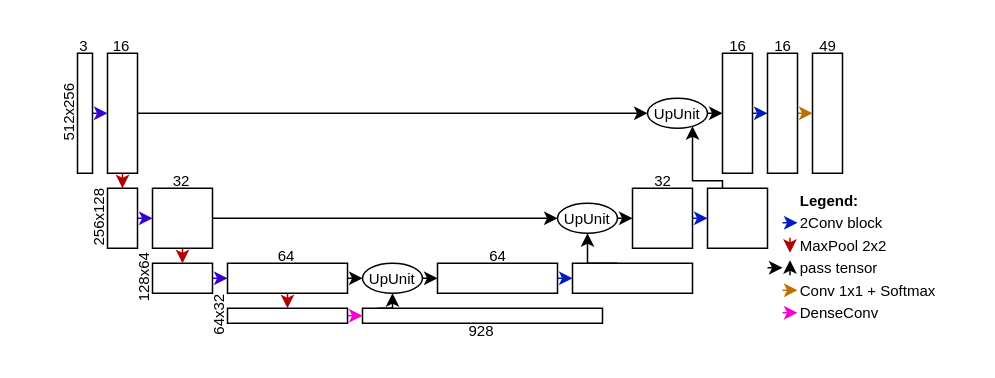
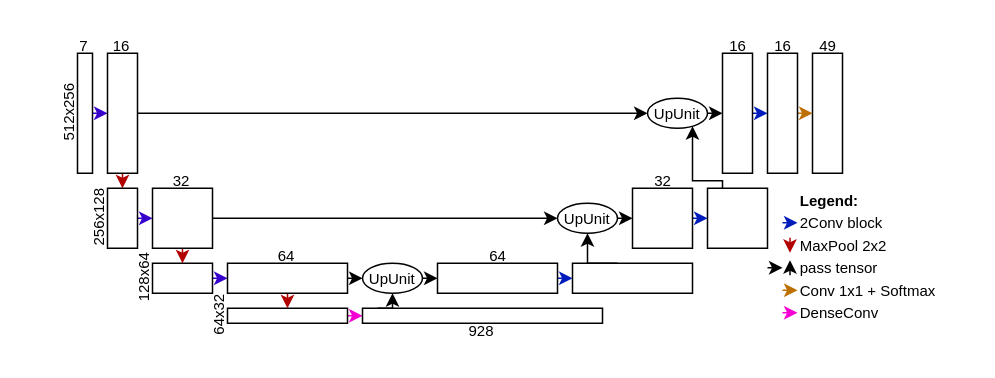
  <mxCell id="0" />
  <mxCell id="1" parent="0" />
  <mxCell id="2" style="edgeStyle=orthogonalEdgeStyle;rounded=0;orthogonalLoop=1;jettySize=auto;html=1;exitX=1;exitY=0.5;exitDx=0;exitDy=0;entryX=0;entryY=0.5;entryDx=0;entryDy=0;fillColor=#6a00ff;strokeColor=#3700CC;" parent="1" source="3" target="6" edge="1"><mxGeometry relative="1" as="geometry" /></mxCell>
  <mxCell id="3" value="" style="rounded=0;whiteSpace=wrap;html=1;" parent="1" vertex="1"><mxGeometry x="51" y="35" width="10" height="80" as="geometry" /></mxCell>
  <mxCell id="4" style="edgeStyle=orthogonalEdgeStyle;rounded=0;orthogonalLoop=1;jettySize=auto;html=1;exitX=0.5;exitY=1;exitDx=0;exitDy=0;entryX=0.5;entryY=0;entryDx=0;entryDy=0;fillColor=#e51400;strokeColor=#B20000;" parent="1" source="6" target="8" edge="1"><mxGeometry relative="1" as="geometry" /></mxCell>
  <mxCell id="5" style="edgeStyle=orthogonalEdgeStyle;rounded=0;orthogonalLoop=1;jettySize=auto;html=1;exitX=1;exitY=0.5;exitDx=0;exitDy=0;entryX=0;entryY=0.5;entryDx=0;entryDy=0;strokeColor=#000000;" parent="1" source="6" target="44" edge="1"><mxGeometry relative="1" as="geometry" /></mxCell>
  <mxCell id="6" value="" style="rounded=0;whiteSpace=wrap;html=1;" parent="1" vertex="1"><mxGeometry x="71" y="35" width="20" height="80" as="geometry" /></mxCell>
  <mxCell id="7" style="edgeStyle=orthogonalEdgeStyle;rounded=0;orthogonalLoop=1;jettySize=auto;html=1;exitX=1;exitY=0.5;exitDx=0;exitDy=0;entryX=0;entryY=0.5;entryDx=0;entryDy=0;fillColor=#6a00ff;strokeColor=#3700CC;" parent="1" source="8" target="16" edge="1"><mxGeometry relative="1" as="geometry" /></mxCell>
  <mxCell id="8" value="" style="rounded=0;whiteSpace=wrap;html=1;" parent="1" vertex="1"><mxGeometry x="71" y="125" width="20" height="40" as="geometry" /></mxCell>
  <mxCell id="9" style="edgeStyle=orthogonalEdgeStyle;rounded=0;orthogonalLoop=1;jettySize=auto;html=1;exitX=1;exitY=0.5;exitDx=0;exitDy=0;entryX=0;entryY=0.5;entryDx=0;entryDy=0;fillColor=#6a00ff;strokeColor=#3700CC;" parent="1" source="10" target="19" edge="1"><mxGeometry relative="1" as="geometry" /></mxCell>
  <mxCell id="10" value="" style="rounded=0;whiteSpace=wrap;html=1;" parent="1" vertex="1"><mxGeometry x="101" y="175" width="40" height="20" as="geometry" /></mxCell>
  <mxCell id="11" style="edgeStyle=orthogonalEdgeStyle;rounded=0;orthogonalLoop=1;jettySize=auto;html=1;exitX=1;exitY=0.5;exitDx=0;exitDy=0;entryX=0;entryY=0.5;entryDx=0;entryDy=0;fillColor=#6a00ff;strokeColor=#F500D4;" parent="1" source="12" target="21" edge="1"><mxGeometry relative="1" as="geometry" /></mxCell>
  <mxCell id="12" value="" style="rounded=0;whiteSpace=wrap;html=1;" parent="1" vertex="1"><mxGeometry x="151" y="205" width="80" height="10" as="geometry" /></mxCell>
  <mxCell id="13" value="" style="rounded=0;whiteSpace=wrap;html=1;" parent="1" vertex="1"><mxGeometry x="541" y="35" width="20" height="80" as="geometry" /></mxCell>
  <mxCell id="14" style="edgeStyle=orthogonalEdgeStyle;rounded=0;orthogonalLoop=1;jettySize=auto;html=1;exitX=0.5;exitY=1;exitDx=0;exitDy=0;entryX=0.5;entryY=0;entryDx=0;entryDy=0;fillColor=#e51400;strokeColor=#B20000;" parent="1" source="16" target="10" edge="1"><mxGeometry relative="1" as="geometry"><mxPoint x="121" y="170" as="sourcePoint" /></mxGeometry></mxCell>
  <mxCell id="15" style="edgeStyle=orthogonalEdgeStyle;rounded=0;orthogonalLoop=1;jettySize=auto;html=1;exitX=1;exitY=0.5;exitDx=0;exitDy=0;strokeColor=#000000;" parent="1" source="16" target="42" edge="1"><mxGeometry relative="1" as="geometry" /></mxCell>
  <mxCell id="16" value="" style="rounded=0;whiteSpace=wrap;html=1;" parent="1" vertex="1"><mxGeometry x="101" y="125" width="40" height="40" as="geometry" /></mxCell>
  <mxCell id="17" style="edgeStyle=orthogonalEdgeStyle;rounded=0;orthogonalLoop=1;jettySize=auto;html=1;exitX=0.5;exitY=1;exitDx=0;exitDy=0;entryX=0.5;entryY=0;entryDx=0;entryDy=0;fillColor=#e51400;strokeColor=#B20000;" parent="1" source="19" target="12" edge="1"><mxGeometry relative="1" as="geometry" /></mxCell>
  <mxCell id="18" style="edgeStyle=orthogonalEdgeStyle;rounded=0;orthogonalLoop=1;jettySize=auto;html=1;exitX=1;exitY=0.5;exitDx=0;exitDy=0;entryX=0;entryY=0.5;entryDx=0;entryDy=0;" parent="1" source="19" target="40" edge="1"><mxGeometry relative="1" as="geometry" /></mxCell>
  <mxCell id="19" value="" style="rounded=0;whiteSpace=wrap;html=1;" parent="1" vertex="1"><mxGeometry x="151" y="175" width="80" height="20" as="geometry" /></mxCell>
  <mxCell id="20" style="edgeStyle=orthogonalEdgeStyle;rounded=0;orthogonalLoop=1;jettySize=auto;html=1;exitX=0.25;exitY=0;exitDx=0;exitDy=0;entryX=0.5;entryY=1;entryDx=0;entryDy=0;strokeColor=#000000;" parent="1" target="40" edge="1"><mxGeometry relative="1" as="geometry"><mxPoint x="251" y="205" as="sourcePoint" /></mxGeometry></mxCell>
  <mxCell id="21" value="" style="rounded=0;whiteSpace=wrap;html=1;" parent="1" vertex="1"><mxGeometry x="241" y="205" width="160" height="10" as="geometry" /></mxCell>
  <mxCell id="22" style="edgeStyle=orthogonalEdgeStyle;rounded=0;orthogonalLoop=1;jettySize=auto;html=1;exitX=1;exitY=0.5;exitDx=0;exitDy=0;entryX=0;entryY=0.5;entryDx=0;entryDy=0;fillColor=#f0a30a;strokeColor=#BD7000;" parent="1" source="23" target="13" edge="1"><mxGeometry relative="1" as="geometry" /></mxCell>
  <mxCell id="23" value="" style="rounded=0;whiteSpace=wrap;html=1;" parent="1" vertex="1"><mxGeometry x="511" y="35" width="20" height="80" as="geometry" /></mxCell>
  <mxCell id="24" value="" style="endArrow=classic;html=1;fontSize=10;fillColor=#0050ef;strokeColor=#001DBC;" parent="1" edge="1"><mxGeometry width="50" height="50" relative="1" as="geometry"><mxPoint x="521" y="148" as="sourcePoint" /><mxPoint x="531" y="148" as="targetPoint" /></mxGeometry></mxCell>
  <mxCell id="25" value="" style="endArrow=classic;html=1;fontSize=10;fillColor=#e51400;strokeColor=#B20000;" parent="1" edge="1"><mxGeometry width="50" height="50" relative="1" as="geometry"><mxPoint x="526" y="158" as="sourcePoint" /><mxPoint x="526" y="168" as="targetPoint" /><Array as="points"><mxPoint x="526" y="158" /></Array></mxGeometry></mxCell>
  <mxCell id="26" value="" style="endArrow=classic;html=1;fontSize=10;fillColor=#60a917;" parent="1" edge="1"><mxGeometry width="50" height="50" relative="1" as="geometry"><mxPoint x="526" y="183" as="sourcePoint" /><mxPoint x="526" y="173" as="targetPoint" /><Array as="points" /></mxGeometry></mxCell>
  <mxCell id="27" value="" style="endArrow=classic;html=1;fontSize=10;fillColor=#f0a30a;strokeColor=#BD7000;" parent="1" edge="1"><mxGeometry width="50" height="50" relative="1" as="geometry"><mxPoint x="521" y="193" as="sourcePoint" /><mxPoint x="531" y="193" as="targetPoint" /></mxGeometry></mxCell>
  <mxCell id="28" value="" style="endArrow=classic;html=1;fontSize=10;fillColor=#60a917;" parent="1" edge="1"><mxGeometry width="50" height="50" relative="1" as="geometry"><mxPoint x="511" y="178" as="sourcePoint" /><mxPoint x="521" y="178" as="targetPoint" /><Array as="points"><mxPoint x="511" y="178" /></Array></mxGeometry></mxCell>
  <mxCell id="29" style="edgeStyle=orthogonalEdgeStyle;rounded=0;orthogonalLoop=1;jettySize=auto;html=1;exitX=1;exitY=0.5;exitDx=0;exitDy=0;entryX=0;entryY=0.5;entryDx=0;entryDy=0;strokeColor=#001DBC;fillColor=#0050ef;" parent="1" source="30" target="32" edge="1"><mxGeometry relative="1" as="geometry" /></mxCell>
  <mxCell id="30" value="" style="rounded=0;whiteSpace=wrap;html=1;" parent="1" vertex="1"><mxGeometry x="291" y="175" width="80" height="20" as="geometry" /></mxCell>
  <mxCell id="31" style="edgeStyle=orthogonalEdgeStyle;rounded=0;orthogonalLoop=1;jettySize=auto;html=1;exitX=0.25;exitY=0;exitDx=0;exitDy=0;entryX=0.5;entryY=1;entryDx=0;entryDy=0;strokeColor=#000000;" parent="1" target="42" edge="1"><mxGeometry relative="1" as="geometry"><mxPoint x="411" y="175" as="sourcePoint" /></mxGeometry></mxCell>
  <mxCell id="32" value="" style="rounded=0;whiteSpace=wrap;html=1;" parent="1" vertex="1"><mxGeometry x="381" y="175" width="80" height="20" as="geometry" /></mxCell>
  <mxCell id="33" style="edgeStyle=orthogonalEdgeStyle;rounded=0;orthogonalLoop=1;jettySize=auto;html=1;exitX=1;exitY=0.5;exitDx=0;exitDy=0;entryX=0;entryY=0.5;entryDx=0;entryDy=0;strokeColor=#001DBC;fillColor=#0050ef;" parent="1" source="34" target="38" edge="1"><mxGeometry relative="1" as="geometry" /></mxCell>
  <mxCell id="34" value="" style="rounded=0;whiteSpace=wrap;html=1;" parent="1" vertex="1"><mxGeometry x="421" y="125" width="40" height="40" as="geometry" /></mxCell>
  <mxCell id="35" style="edgeStyle=orthogonalEdgeStyle;rounded=0;orthogonalLoop=1;jettySize=auto;html=1;exitX=1;exitY=0.5;exitDx=0;exitDy=0;entryX=0;entryY=0.5;entryDx=0;entryDy=0;strokeColor=#001DBC;fillColor=#0050ef;" parent="1" source="36" target="23" edge="1"><mxGeometry relative="1" as="geometry" /></mxCell>
  <mxCell id="36" value="" style="rounded=0;whiteSpace=wrap;html=1;" parent="1" vertex="1"><mxGeometry x="481" y="35" width="20" height="80" as="geometry" /></mxCell>
  <mxCell id="37" style="edgeStyle=orthogonalEdgeStyle;rounded=0;orthogonalLoop=1;jettySize=auto;html=1;exitX=0.25;exitY=0;exitDx=0;exitDy=0;strokeColor=#000000;" parent="1" source="38" target="44" edge="1"><mxGeometry relative="1" as="geometry"><Array as="points"><mxPoint x="481" y="120" /><mxPoint x="461" y="120" /></Array></mxGeometry></mxCell>
  <mxCell id="38" value="" style="rounded=0;whiteSpace=wrap;html=1;" parent="1" vertex="1"><mxGeometry x="471" y="125" width="40" height="40" as="geometry" /></mxCell>
  <mxCell id="39" style="edgeStyle=orthogonalEdgeStyle;rounded=0;orthogonalLoop=1;jettySize=auto;html=1;exitX=1;exitY=0.5;exitDx=0;exitDy=0;entryX=0;entryY=0.5;entryDx=0;entryDy=0;strokeColor=#000000;" parent="1" source="40" target="30" edge="1"><mxGeometry relative="1" as="geometry" /></mxCell>
  <mxCell id="40" value="&lt;font size=&quot;1&quot;&gt;UpUnit&lt;/font&gt;" style="ellipse;whiteSpace=wrap;html=1;" parent="1" vertex="1"><mxGeometry x="241" y="175" width="40" height="20" as="geometry" /></mxCell>
  <mxCell id="41" style="edgeStyle=orthogonalEdgeStyle;rounded=0;orthogonalLoop=1;jettySize=auto;html=1;exitX=1;exitY=0.5;exitDx=0;exitDy=0;entryX=0;entryY=0.5;entryDx=0;entryDy=0;strokeColor=#000000;" parent="1" source="42" target="34" edge="1"><mxGeometry relative="1" as="geometry" /></mxCell>
  <mxCell id="42" value="&lt;font size=&quot;1&quot;&gt;UpUnit&lt;/font&gt;" style="ellipse;whiteSpace=wrap;html=1;" parent="1" vertex="1"><mxGeometry x="371" y="135" width="40" height="20" as="geometry" /></mxCell>
  <mxCell id="43" style="edgeStyle=orthogonalEdgeStyle;rounded=0;orthogonalLoop=1;jettySize=auto;html=1;exitX=1;exitY=0.5;exitDx=0;exitDy=0;entryX=0;entryY=0.5;entryDx=0;entryDy=0;strokeColor=#000000;" parent="1" source="44" target="36" edge="1"><mxGeometry relative="1" as="geometry" /></mxCell>
  <mxCell id="44" value="&lt;font size=&quot;1&quot;&gt;UpUnit&lt;/font&gt;" style="ellipse;whiteSpace=wrap;html=1;" parent="1" vertex="1"><mxGeometry x="431" y="65" width="40" height="20" as="geometry" /></mxCell>
  <mxCell id="45" style="edgeStyle=orthogonalEdgeStyle;rounded=0;orthogonalLoop=1;jettySize=auto;html=1;exitX=1;exitY=0.5;exitDx=0;exitDy=0;entryX=0;entryY=0.5;entryDx=0;entryDy=0;fillColor=#6a00ff;strokeColor=#F500D4;" parent="1" edge="1"><mxGeometry relative="1" as="geometry"><mxPoint x="521" y="208" as="sourcePoint" /><mxPoint x="531" y="208" as="targetPoint" /></mxGeometry></mxCell>
  <mxCell id="46" value="&lt;font style=&quot;font-size: 10px ; line-height: 150%&quot;&gt;&lt;b&gt;Legend:&lt;/b&gt;&lt;br&gt;2Conv block&lt;br&gt;MaxPool 2x2&lt;br&gt;pass tensor&lt;br&gt;Conv 1x1 + Softmax&lt;br&gt;DenseConv&lt;br&gt;&lt;/font&gt;" style="text;html=1;align=left;verticalAlign=middle;resizable=0;points=[];autosize=1;" parent="1" vertex="1"><mxGeometry x="531" y="120" width="110" height="100" as="geometry" /></mxCell>
  <mxCell id="47" value="512x256" style="text;html=1;align=center;verticalAlign=middle;resizable=0;points=[];autosize=1;fontSize=10;rotation=-90;" parent="1" vertex="1"><mxGeometry x="20" y="65" width="50" height="20" as="geometry" /></mxCell>
  <mxCell id="48" value="256x128" style="text;html=1;align=center;verticalAlign=middle;resizable=0;points=[];autosize=1;fontSize=10;rotation=-90;" parent="1" vertex="1"><mxGeometry x="40" y="135" width="50" height="20" as="geometry" /></mxCell>
  <mxCell id="49" value="128x64" style="text;html=1;align=center;verticalAlign=middle;resizable=0;points=[];autosize=1;fontSize=10;rotation=-90;" parent="1" vertex="1"><mxGeometry x="70" y="175" width="50" height="20" as="geometry" /></mxCell>
  <mxCell id="50" value="64x32" style="text;html=1;align=center;verticalAlign=middle;resizable=0;points=[];autosize=1;fontSize=10;rotation=-90;" parent="1" vertex="1"><mxGeometry x="125" y="200" width="40" height="20" as="geometry" /></mxCell>
- <mxCell id="51" value="3" style="text;html=1;align=center;verticalAlign=middle;resizable=0;points=[];autosize=1;fontSize=10;" parent="1" vertex="1"><mxGeometry x="45" y="20" width="20" height="20" as="geometry" /></mxCell>
+ <mxCell id="51" value="7" style="text;html=1;align=center;verticalAlign=middle;resizable=0;points=[];autosize=1;fontSize=10;" parent="1" vertex="1"><mxGeometry x="45" y="20" width="20" height="20" as="geometry" /></mxCell>
  <mxCell id="52" value="16" style="text;html=1;align=center;verticalAlign=middle;resizable=0;points=[];autosize=1;fontSize=10;" parent="1" vertex="1"><mxGeometry x="65" y="20" width="30" height="20" as="geometry" /></mxCell>
  <mxCell id="53" value="32" style="text;html=1;align=center;verticalAlign=middle;resizable=0;points=[];autosize=1;fontSize=10;" parent="1" vertex="1"><mxGeometry x="105" y="110" width="30" height="20" as="geometry" /></mxCell>
  <mxCell id="54" value="64" style="text;html=1;align=center;verticalAlign=middle;resizable=0;points=[];autosize=1;fontSize=10;" parent="1" vertex="1"><mxGeometry x="175" y="160" width="30" height="20" as="geometry" /></mxCell>
  <mxCell id="55" value="928" style="text;html=1;align=center;verticalAlign=middle;resizable=0;points=[];autosize=1;fontSize=10;" parent="1" vertex="1"><mxGeometry x="305" y="210" width="30" height="20" as="geometry" /></mxCell>
  <mxCell id="56" value="64" style="text;html=1;align=center;verticalAlign=middle;resizable=0;points=[];autosize=1;fontSize=10;" parent="1" vertex="1"><mxGeometry x="316" y="160" width="30" height="20" as="geometry" /></mxCell>
  <mxCell id="57" value="32" style="text;html=1;align=center;verticalAlign=middle;resizable=0;points=[];autosize=1;fontSize=10;" parent="1" vertex="1"><mxGeometry x="426" y="110" width="30" height="20" as="geometry" /></mxCell>
  <mxCell id="58" value="16" style="text;html=1;align=center;verticalAlign=middle;resizable=0;points=[];autosize=1;fontSize=10;" parent="1" vertex="1"><mxGeometry x="476" y="20" width="30" height="20" as="geometry" /></mxCell>
  <mxCell id="59" value="16" style="text;html=1;align=center;verticalAlign=middle;resizable=0;points=[];autosize=1;fontSize=10;" parent="1" vertex="1"><mxGeometry x="506" y="20" width="30" height="20" as="geometry" /></mxCell>
  <mxCell id="60" value="49" style="text;html=1;align=center;verticalAlign=middle;resizable=0;points=[];autosize=1;fontSize=10;" parent="1" vertex="1"><mxGeometry x="536" y="20" width="30" height="20" as="geometry" /></mxCell>
